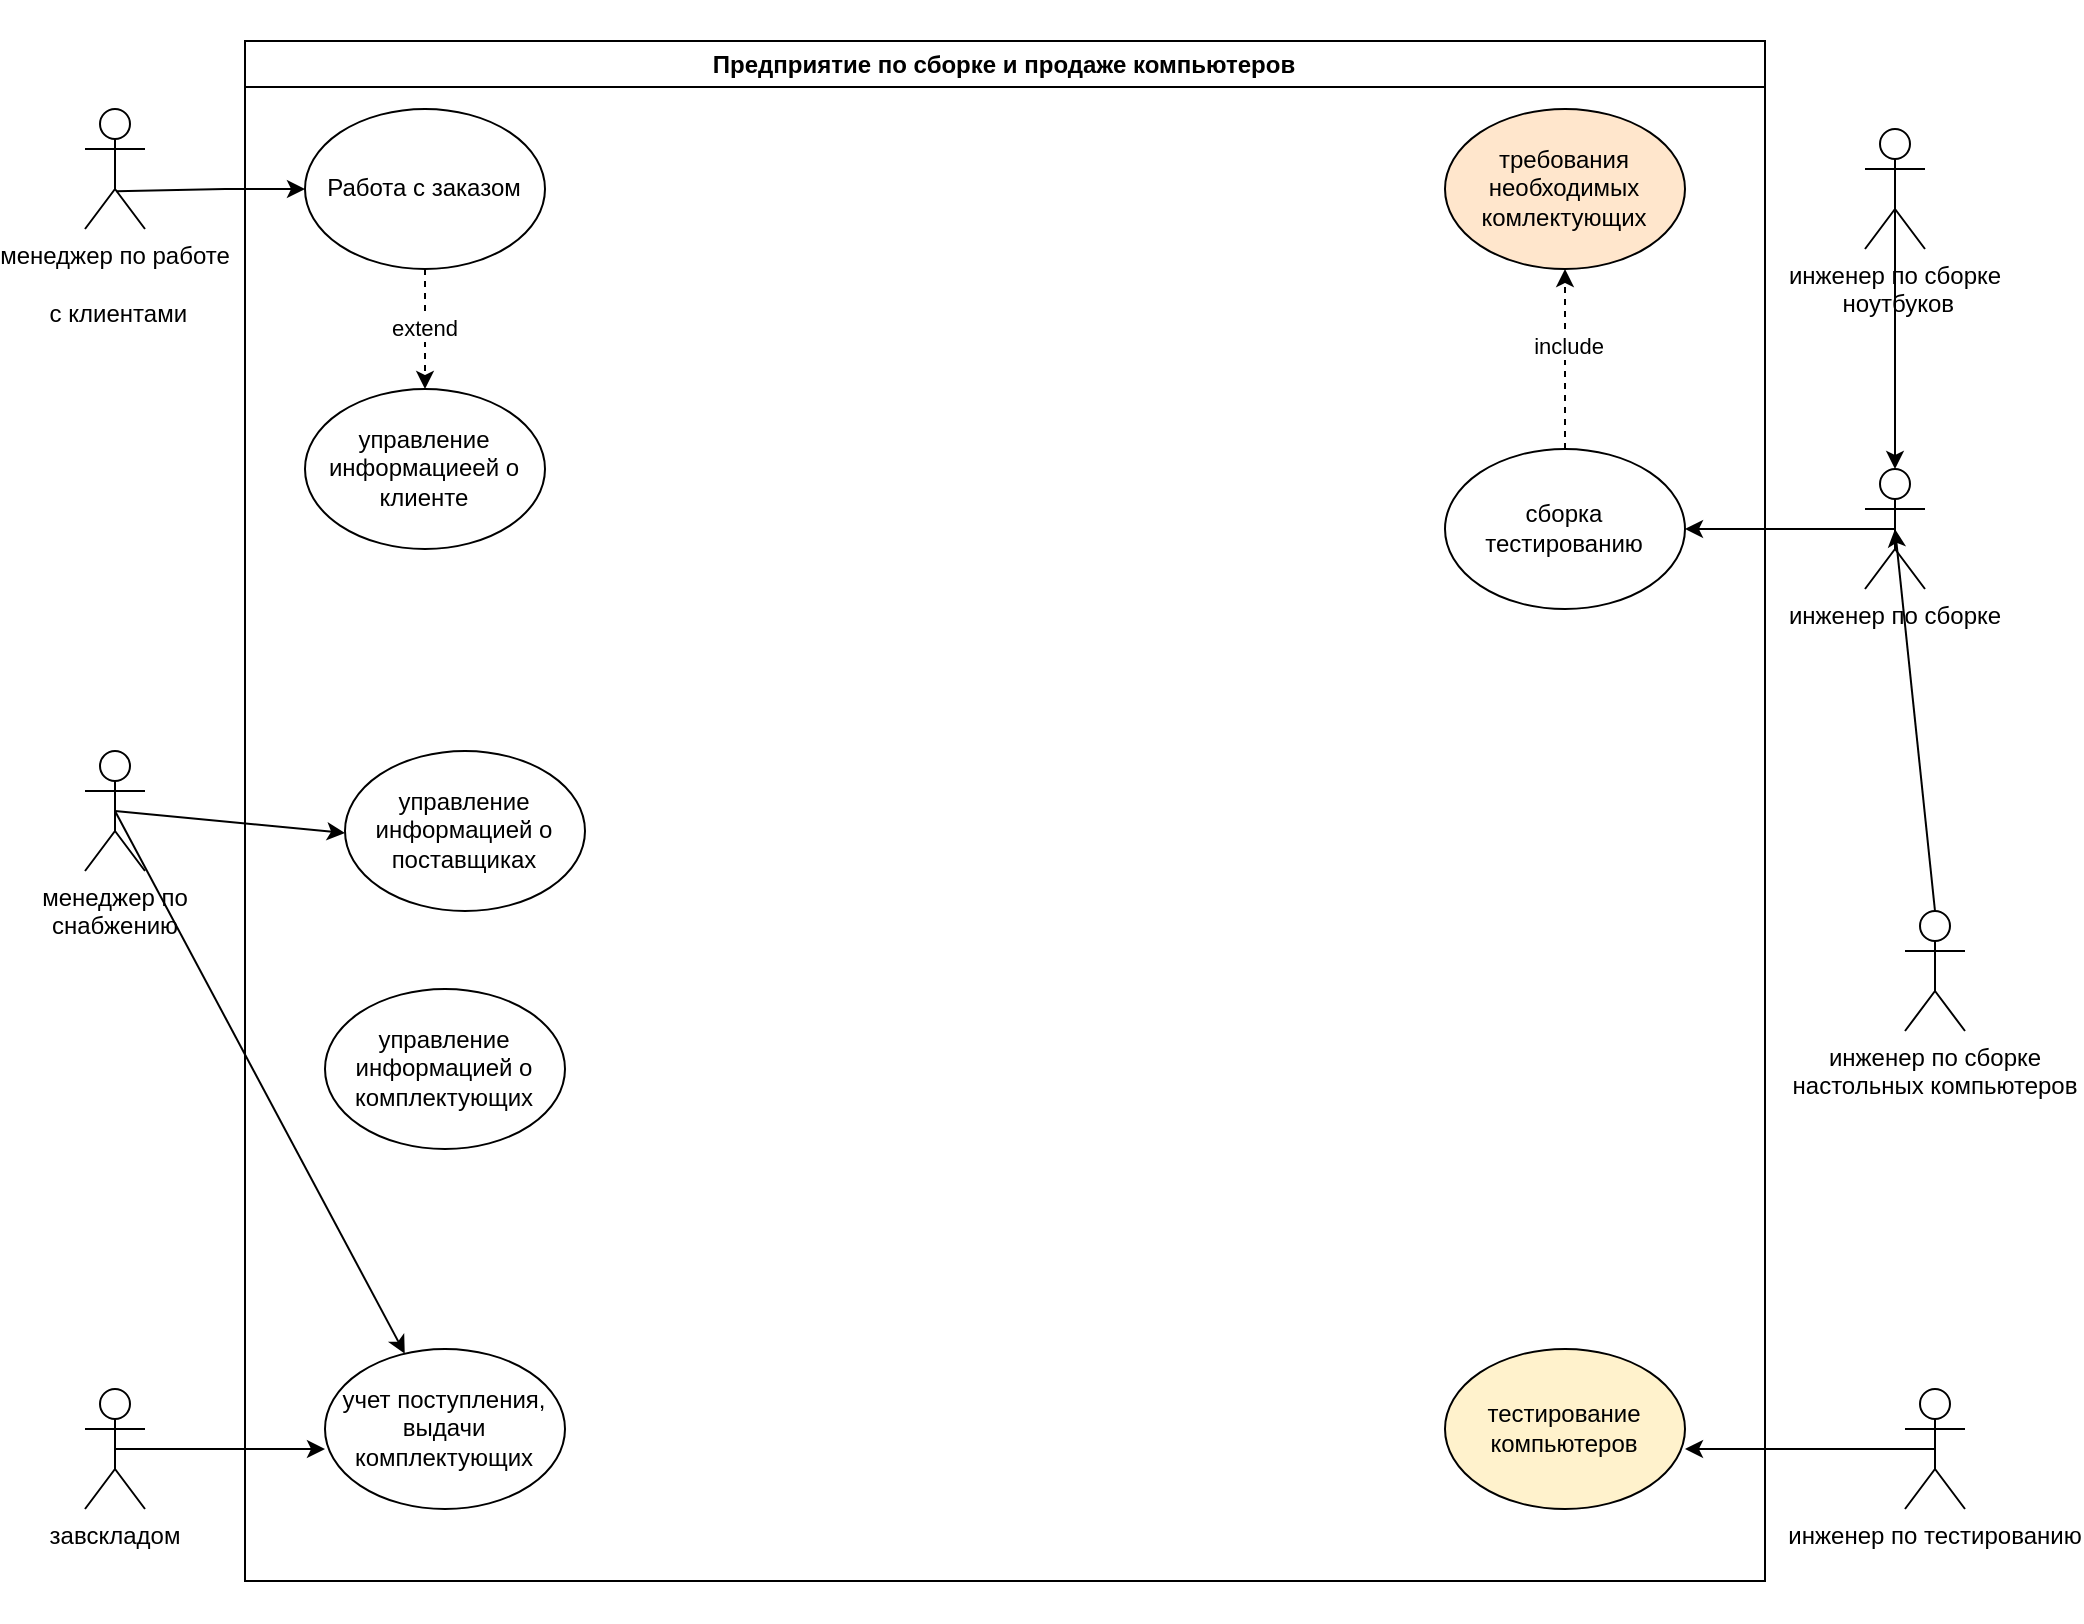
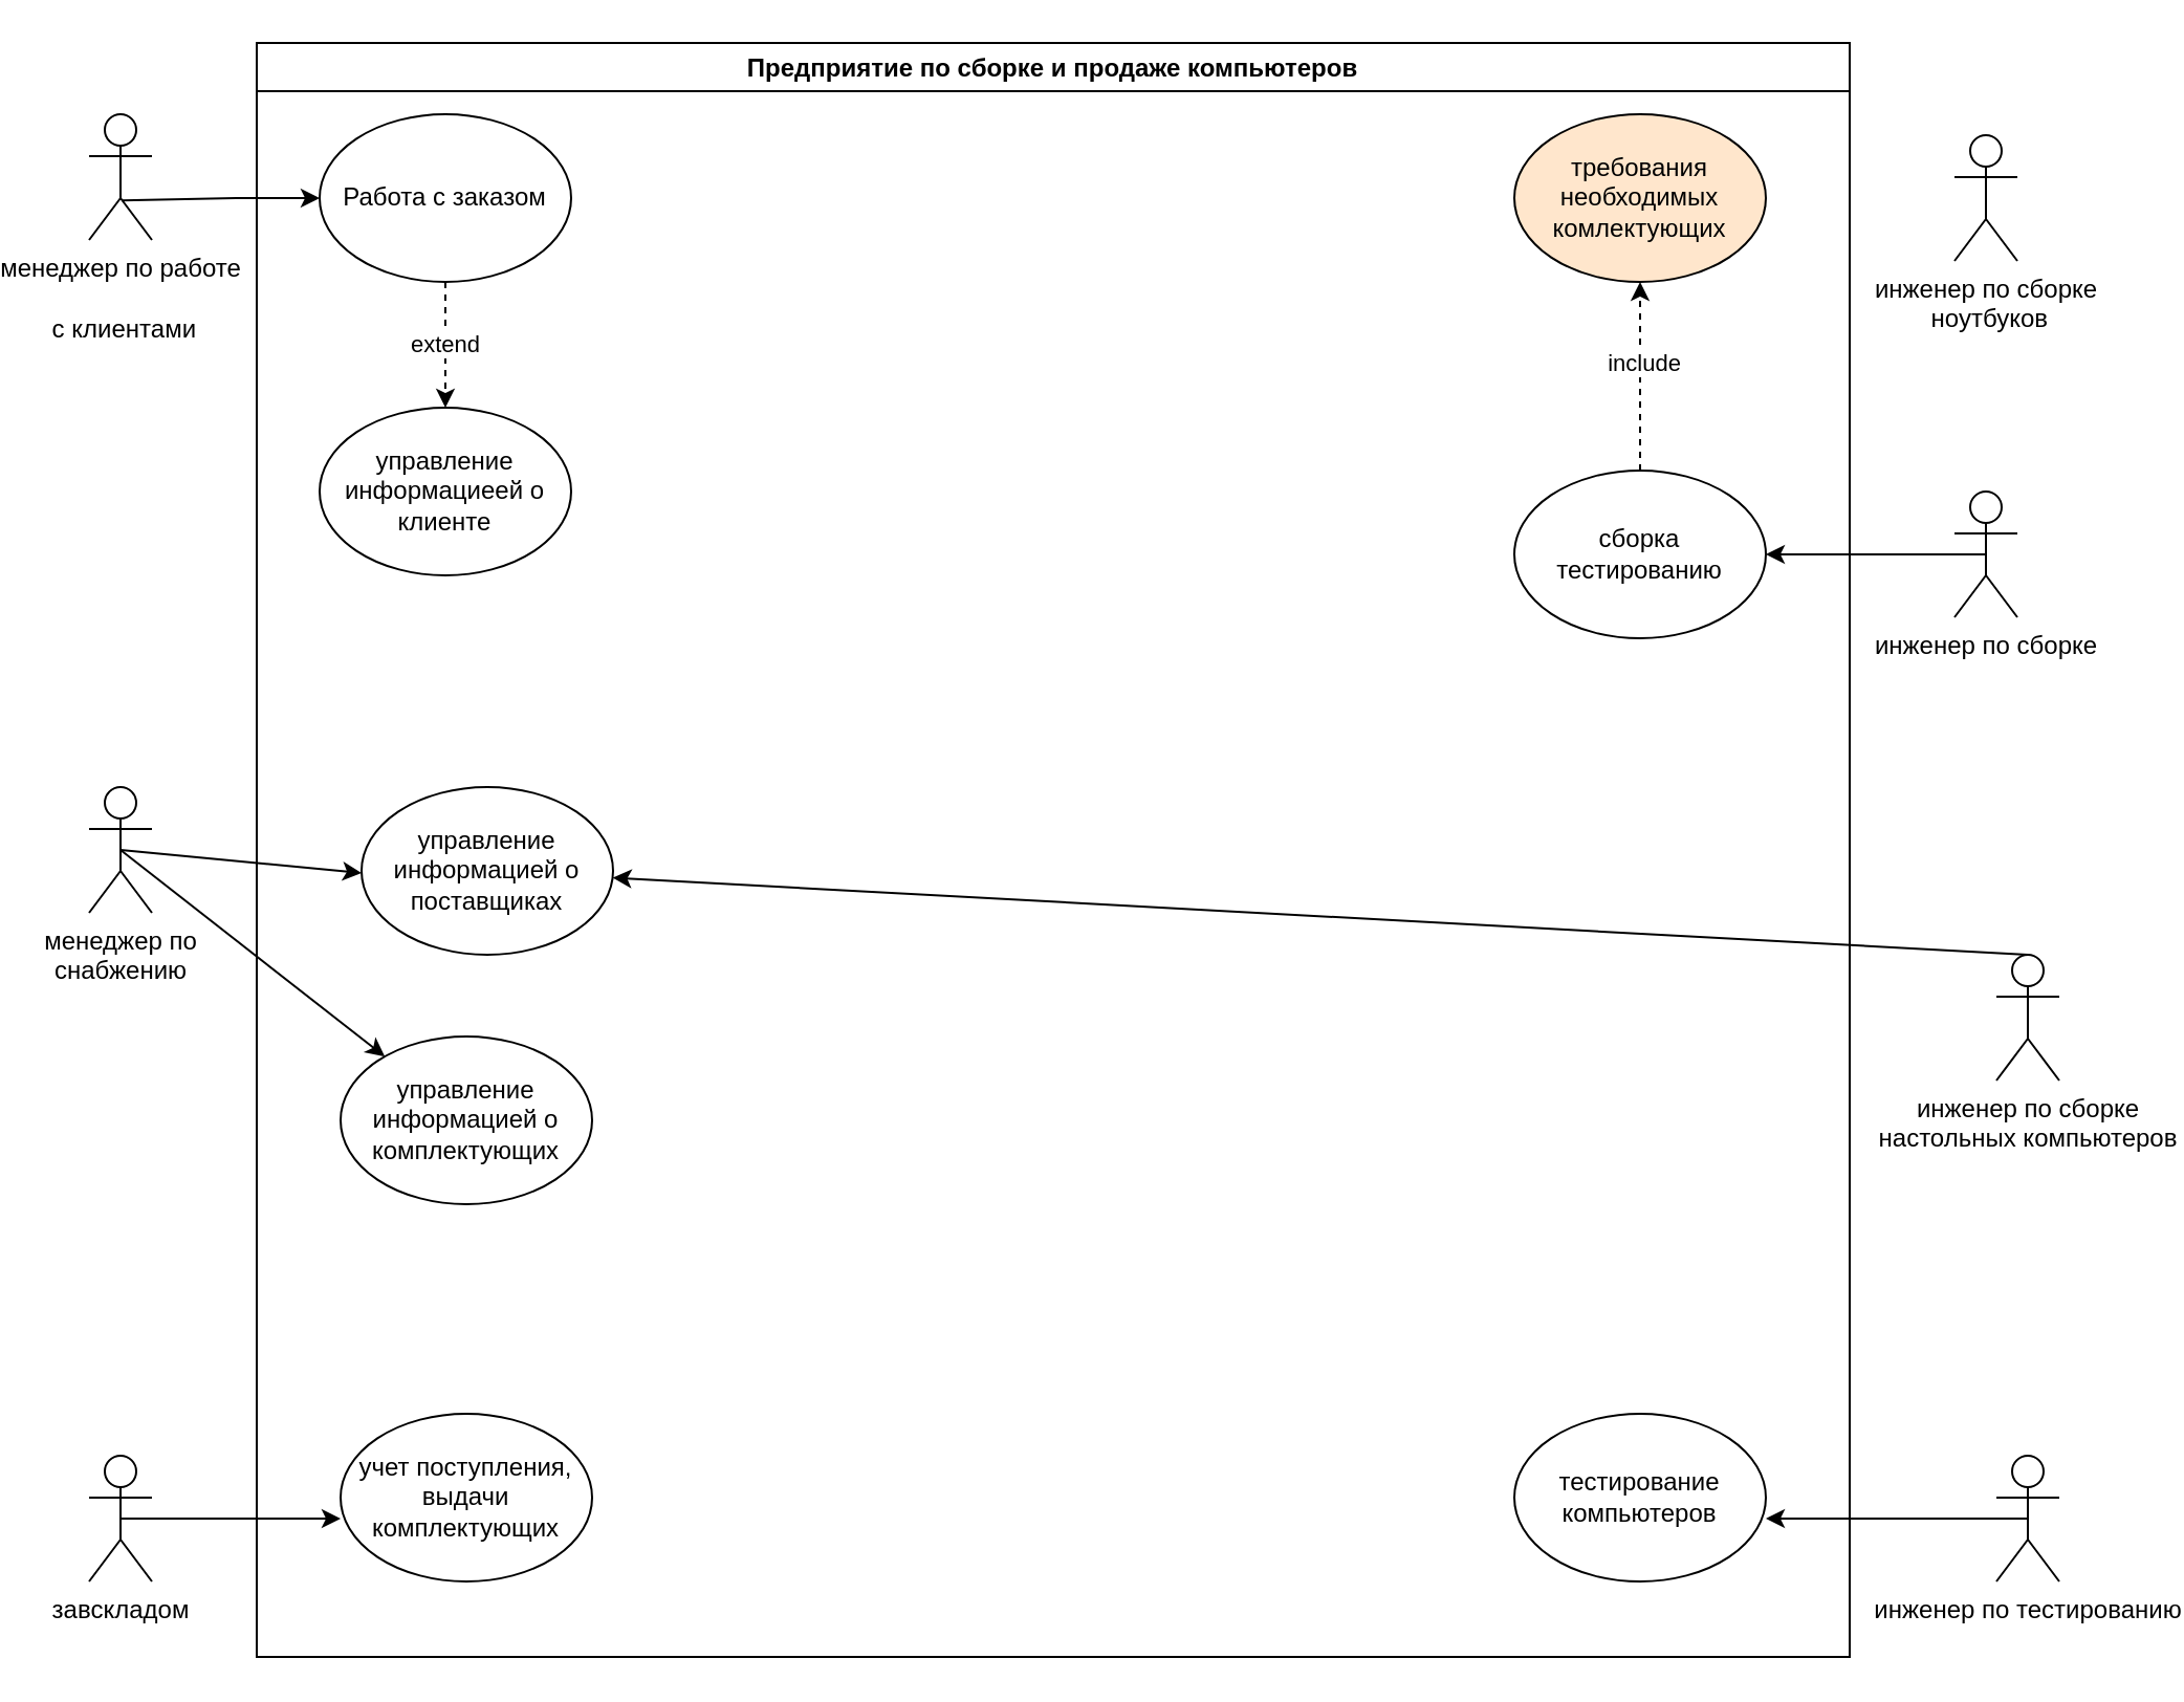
  <mxCell id="0" />
  <mxCell id="1" parent="0" />
  <mxCell id="2" value="Предприятие по сборке и продаже компьютеров" style="swimlane;" vertex="1" parent="1"><mxGeometry x="100" y="20" width="760" height="770" as="geometry" /></mxCell>
  <mxCell id="3" value="Работа с заказом" style="ellipse;whiteSpace=wrap;html=1;" vertex="1" parent="2"><mxGeometry x="30" y="34" width="120" height="80" as="geometry" /></mxCell>
  <mxCell id="4" value="управление информациеей о клиенте" style="ellipse;whiteSpace=wrap;html=1;" vertex="1" parent="2"><mxGeometry x="30" y="174" width="120" height="80" as="geometry" /></mxCell>
  <mxCell id="5" value="extend" style="endArrow=classic;html=1;rounded=0;entryX=0.5;entryY=0;entryDx=0;entryDy=0;dashed=1;" edge="1" parent="2" source="3" target="4"><mxGeometry width="50" height="50" relative="1" as="geometry"><mxPoint x="70" y="164" as="sourcePoint" /><mxPoint x="120" y="114" as="targetPoint" /><Array as="points"><mxPoint x="90" y="144" /></Array><mxPoint as="offset" /></mxGeometry></mxCell>
  <mxCell id="6" value="управление информацией о поставщиках" style="ellipse;whiteSpace=wrap;html=1;" vertex="1" parent="2"><mxGeometry x="50" y="355" width="120" height="80" as="geometry" /></mxCell>
  <mxCell id="7" value="управление информацией о комплектующих" style="ellipse;whiteSpace=wrap;html=1;" vertex="1" parent="2"><mxGeometry x="40" y="474" width="120" height="80" as="geometry" /></mxCell>
  <mxCell id="8" value="учет поступления, выдачи комплектующих" style="ellipse;whiteSpace=wrap;html=1;" vertex="1" parent="2"><mxGeometry x="40" y="654" width="120" height="80" as="geometry" /></mxCell>
  <mxCell id="9" value="" style="endArrow=classic;html=1;rounded=0;exitX=0.5;exitY=0.5;exitDx=0;exitDy=0;exitPerimeter=0;" edge="1" parent="2" source="23"><mxGeometry width="50" height="50" relative="1" as="geometry"><mxPoint x="677" y="264" as="sourcePoint" /><mxPoint x="720" y="244" as="targetPoint" /><Array as="points" /></mxGeometry></mxCell>
  <mxCell id="10" value="сборка тестированию" style="ellipse;whiteSpace=wrap;html=1;" vertex="1" parent="2"><mxGeometry x="600" y="204" width="120" height="80" as="geometry" /></mxCell>
  <mxCell id="11" value="" style="endArrow=classic;html=1;rounded=0;exitX=0.5;exitY=0;exitDx=0;exitDy=0;dashed=1;" edge="1" parent="2" source="10"><mxGeometry width="50" height="50" relative="1" as="geometry"><mxPoint x="660" y="174" as="sourcePoint" /><mxPoint x="660" y="114" as="targetPoint" /></mxGeometry></mxCell>
  <mxCell id="12" value="include" style="edgeLabel;html=1;align=center;verticalAlign=middle;resizable=0;points=[];" vertex="1" connectable="0" parent="11"><mxGeometry x="0.146" y="-1" relative="1" as="geometry"><mxPoint as="offset" /></mxGeometry></mxCell>
  <mxCell id="13" value="требования необходимых комлектующих" style="ellipse;whiteSpace=wrap;html=1;fillColor=#ffe6cc;" vertex="1" parent="2"><mxGeometry x="600" y="34" width="120" height="80" as="geometry" /></mxCell>
- <mxCell id="14" value="тестирование компьютеров" style="ellipse;whiteSpace=wrap;html=1;fillColor=#fff2cc;" vertex="1" parent="2"><mxGeometry x="600" y="654" width="120" height="80" as="geometry" /></mxCell>
+ <mxCell id="14" value="тестирование компьютеров" style="ellipse;whiteSpace=wrap;html=1;" vertex="1" parent="2"><mxGeometry x="600" y="654" width="120" height="80" as="geometry" /></mxCell>
  <mxCell id="15" value="менеджер по работе&lt;br&gt;&lt;br&gt;&amp;nbsp;с клиентами" style="shape=umlActor;verticalLabelPosition=bottom;verticalAlign=top;html=1;" vertex="1" parent="1"><mxGeometry x="20" y="54" width="30" height="60" as="geometry" /></mxCell>
  <mxCell id="16" value="" style="endArrow=classic;html=1;rounded=0;exitX=0.526;exitY=0.686;exitDx=0;exitDy=0;exitPerimeter=0;" edge="1" parent="1" source="15"><mxGeometry width="50" height="50" relative="1" as="geometry"><mxPoint x="50" y="94" as="sourcePoint" /><mxPoint x="130" y="94" as="targetPoint" /><Array as="points"><mxPoint x="90" y="94" /></Array></mxGeometry></mxCell>
  <mxCell id="17" value="менеджер по &lt;br&gt;снабжению" style="shape=umlActor;verticalLabelPosition=bottom;verticalAlign=top;html=1;outlineConnect=0;" vertex="1" parent="1"><mxGeometry x="20" y="375" width="30" height="60" as="geometry" /></mxCell>
  <mxCell id="18" value="" style="endArrow=classic;html=1;rounded=0;exitX=0.5;exitY=0.5;exitDx=0;exitDy=0;exitPerimeter=0;" edge="1" parent="1" source="17"><mxGeometry width="50" height="50" relative="1" as="geometry"><mxPoint x="40" y="414" as="sourcePoint" /><mxPoint x="150" y="416" as="targetPoint" /></mxGeometry></mxCell>
- <mxCell id="19" value="" style="endArrow=classic;html=1;rounded=0;exitX=0.5;exitY=0.5;exitDx=0;exitDy=0;exitPerimeter=0;" edge="1" parent="1" source="17" target="8"><mxGeometry width="50" height="50" relative="1" as="geometry"><mxPoint x="100" y="494" as="sourcePoint" /><mxPoint x="150" y="484" as="targetPoint" /></mxGeometry></mxCell>
+ <mxCell id="19" value="" style="endArrow=classic;html=1;rounded=0;exitX=0.5;exitY=0.5;exitDx=0;exitDy=0;exitPerimeter=0;" edge="1" parent="1" source="17" target="7"><mxGeometry width="50" height="50" relative="1" as="geometry"><mxPoint x="100" y="494" as="sourcePoint" /><mxPoint x="150" y="484" as="targetPoint" /></mxGeometry></mxCell>
  <mxCell id="20" value="завскладом&lt;br&gt;" style="shape=umlActor;verticalLabelPosition=bottom;verticalAlign=top;html=1;outlineConnect=0;" vertex="1" parent="1"><mxGeometry x="20" y="694" width="30" height="60" as="geometry" /></mxCell>
  <mxCell id="21" value="" style="endArrow=classic;html=1;rounded=0;exitX=0.5;exitY=0.5;exitDx=0;exitDy=0;exitPerimeter=0;" edge="1" parent="1" source="20"><mxGeometry width="50" height="50" relative="1" as="geometry"><mxPoint x="60" y="734" as="sourcePoint" /><mxPoint x="140" y="724" as="targetPoint" /></mxGeometry></mxCell>
  <mxCell id="22" value="инженер по сборке&lt;br&gt;&amp;nbsp;ноутбуков&lt;br&gt;" style="shape=umlActor;verticalLabelPosition=bottom;verticalAlign=top;html=1;outlineConnect=0;" vertex="1" parent="1"><mxGeometry x="910" y="64" width="30" height="60" as="geometry" /></mxCell>
  <mxCell id="23" value="инженер по сборке&lt;br&gt;" style="shape=umlActor;verticalLabelPosition=bottom;verticalAlign=top;html=1;outlineConnect=0;" vertex="1" parent="1"><mxGeometry x="910" y="234" width="30" height="60" as="geometry" /></mxCell>
- <mxCell id="24" value="" style="endArrow=classic;html=1;rounded=0;exitX=0.5;exitY=0.5;exitDx=0;exitDy=0;exitPerimeter=0;" edge="1" parent="1" source="22" target="23"><mxGeometry width="50" height="50" relative="1" as="geometry"><mxPoint x="900" y="224" as="sourcePoint" /><mxPoint x="950" y="174" as="targetPoint" /><Array as="points" /></mxGeometry></mxCell>
  <mxCell id="25" value="инженер по сборке &lt;br&gt;настольных компьютеров" style="shape=umlActor;verticalLabelPosition=bottom;verticalAlign=top;html=1;outlineConnect=0;" vertex="1" parent="1"><mxGeometry x="930" y="455" width="30" height="60" as="geometry" /></mxCell>
- <mxCell id="26" value="" style="endArrow=classic;html=1;rounded=0;exitX=0.5;exitY=0;exitDx=0;exitDy=0;exitPerimeter=0;entryX=0.5;entryY=0.5;entryDx=0;entryDy=0;entryPerimeter=0;" edge="1" parent="1" source="25" target="23"><mxGeometry width="50" height="50" relative="1" as="geometry"><mxPoint x="940" y="435" as="sourcePoint" /><mxPoint x="990" y="385" as="targetPoint" /></mxGeometry></mxCell>
+ <mxCell id="26" value="" style="endArrow=classic;html=1;rounded=0;exitX=0.5;exitY=0;exitDx=0;exitDy=0;exitPerimeter=0;" edge="1" parent="1" source="25" target="6"><mxGeometry width="50" height="50" relative="1" as="geometry"><mxPoint x="940" y="435" as="sourcePoint" /><mxPoint x="990" y="385" as="targetPoint" /></mxGeometry></mxCell>
  <mxCell id="27" value="инженер по тестированию" style="shape=umlActor;verticalLabelPosition=bottom;verticalAlign=top;html=1;outlineConnect=0;" vertex="1" parent="1"><mxGeometry x="930" y="694" width="30" height="60" as="geometry" /></mxCell>
  <mxCell id="28" value="" style="endArrow=classic;html=1;rounded=0;exitX=0.5;exitY=0.5;exitDx=0;exitDy=0;exitPerimeter=0;" edge="1" parent="1" source="27"><mxGeometry width="50" height="50" relative="1" as="geometry"><mxPoint x="880" y="694" as="sourcePoint" /><mxPoint x="820" y="724" as="targetPoint" /></mxGeometry></mxCell>
